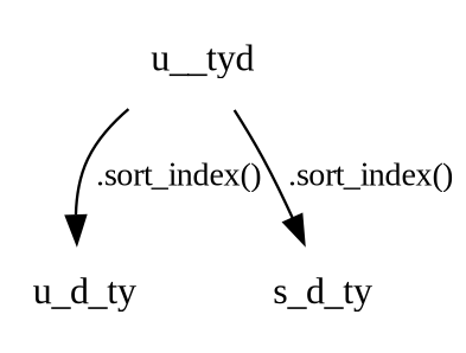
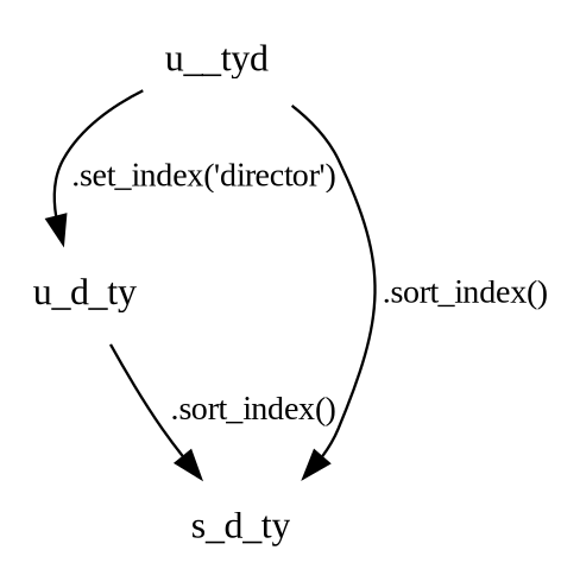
  digraph {
    fontname="Liberation Serif"
    node [fontname="Liberation Serif" shape=none]
    edge [fontname="Liberation Serif" fontsize=12.0]
    u__tyd
    u_d_ty
    s_d_ty
-   u__tyd -> u_d_ty [label=" .sort_index()"]
+   u__tyd -> u_d_ty [label=" .set_index('director')"]
    u__tyd -> s_d_ty [label=" .sort_index()"]
+   u_d_ty -> s_d_ty [label=" .sort_index()"]
  }
